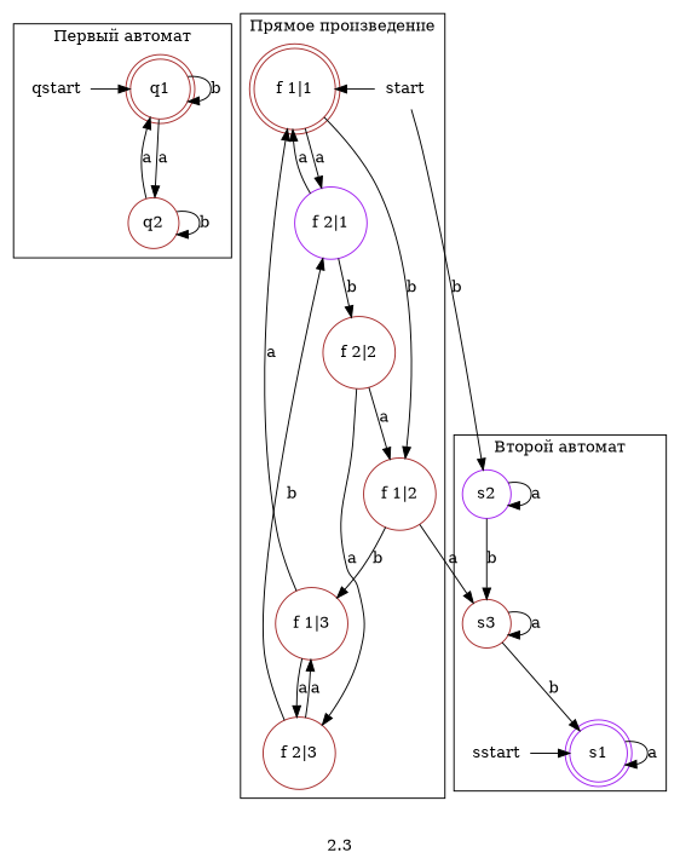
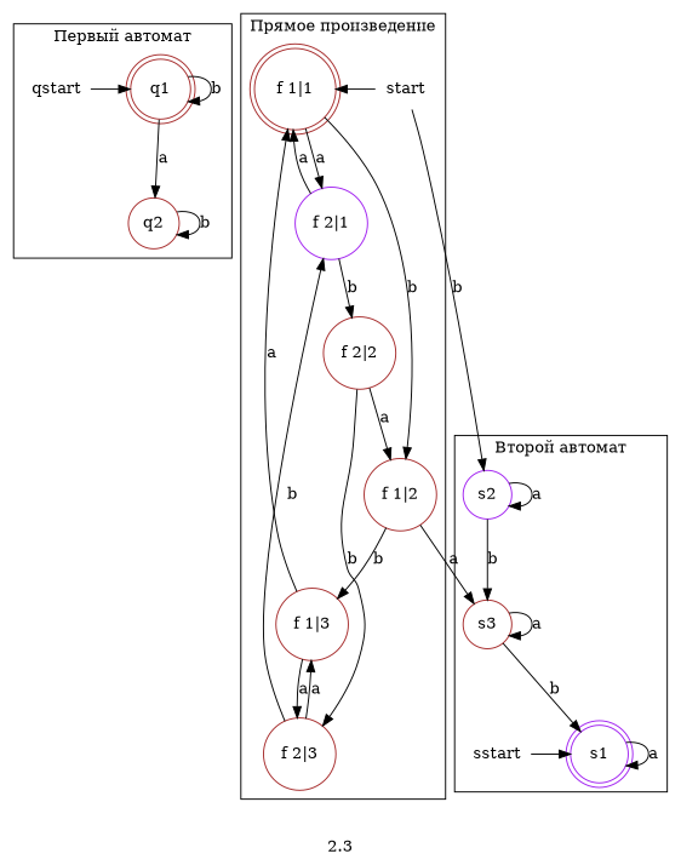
  digraph {
    label=2.3
    node [color=brown shape=circle]
    qstart [shape=none]
    q1 [shape=doublecircle]
    q2
    sstart [shape=none]
    s1 [color=purple shape=doublecircle]
    s2 [color=purple]
    s3
    start [color=purple shape=none]
    "f 1|1" [shape=doublecircle]
    "f 2|1" [color=purple]
    "f 1|2"
    "f 2|2"
    "f 1|3"
    "f 2|3"
    subgraph cluster_1 {
      label="Первый автомат"
      q2
      subgraph sub_2 {
        label="Первый автомат"
        rank=same
        qstart
        q1
      }
    }
    subgraph cluster_3 {
      label="Второй автомат"
      s2
      s3
      subgraph sub_4 {
        label="Второй автомат"
        rank=same
        sstart
        s1
      }
    }
    subgraph cluster_5 {
      label="Прямое произведение"
      "f 2|1"
      "f 1|2"
      "f 2|2"
      "f 1|3"
      "f 2|3"
      subgraph sub_6 {
        label="Прямое произведение"
        rank=same
        start
        "f 1|1"
      }
    }
    qstart -> q1
    q1 -> q1 [label=b]
    q1 -> q2 [label=a]
-   q2 -> q1 [label=a]
    q2 -> q2 [label=b]
    sstart -> s1
    s1 -> s1 [label=a]
    s2 -> s2 [label=a]
    s2 -> s3 [label=b]
    s3 -> s1 [label=b]
    s3 -> s3 [label=a]
    start -> s2 [label=b]
    start -> "f 1|1"
    "f 1|1" -> "f 2|1" [label=a]
    "f 1|1" -> "f 1|2" [label=b]
    "f 2|1" -> "f 1|1" [label=a]
    "f 2|1" -> "f 2|2" [label=b]
    "f 1|2" -> s3 [label=a]
    "f 1|2" -> "f 1|3" [label=b]
    "f 2|2" -> "f 1|2" [label=a]
-   "f 2|2" -> "f 2|3" [label=a]
+   "f 2|2" -> "f 2|3" [label=b]
    "f 1|3" -> "f 1|1" [label=a]
    "f 1|3" -> "f 2|3" [label=a]
    "f 2|3" -> "f 2|1" [label=b]
    "f 2|3" -> "f 1|3" [label=a]
  }
